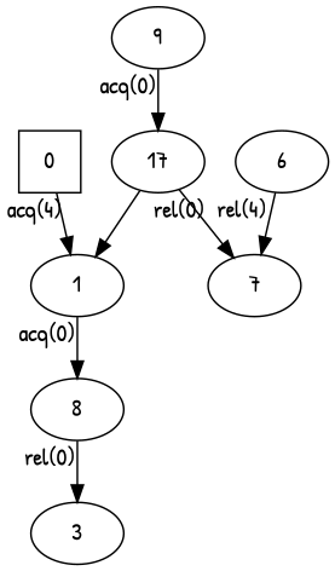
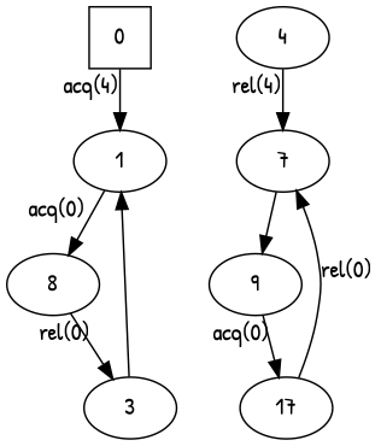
  digraph {
    fontname="Patrick Hand"
    node [fontname="Patrick Hand"]
    edge [fontname="Patrick Hand"]
    0 [shape=square]
    1
    n3 [label=8]
    3
    n5 [label=7]
-   4 [label=6]
+   4
    9
    n8 [label=17]
    0 -> 1 [xlabel="acq(4)"]
    1 -> n3 [xlabel="acq(0)"]
    n3 -> 3 [xlabel="rel(0)"]
-   n8 -> 1
+   3 -> 1
+   n5 -> 9
    4 -> n5 [xlabel="rel(4)"]
    9 -> n8 [xlabel="acq(0)"]
    n8 -> n5 [xlabel="rel(0)"]
  }
